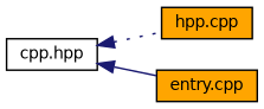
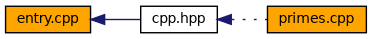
  digraph {
    rankdir=LR
    node [color=black fillcolor=orange fontname=Helvetica fontsize=10 shape=record style=filled]
    edge [color=midnightblue dir=back fontname=Helvetica fontsize=10 labelfontname=Helvetica labelfontsize=10]
    n1 [fillcolor=white fontcolor=black height=0.2 label="cpp.hpp" width=0.4]
-   n2 [height=0.2 label="hpp.cpp" width=0.4]
+   n2 [height=0.2 label="primes.cpp" width=0.4]
    n3 [height=0.2 label="entry.cpp" width=0.4]
    n1 -> n2 [style=dotted]
-   n1 -> n3 [style=solid]
+   n3 -> n1 [style=solid]
  }
